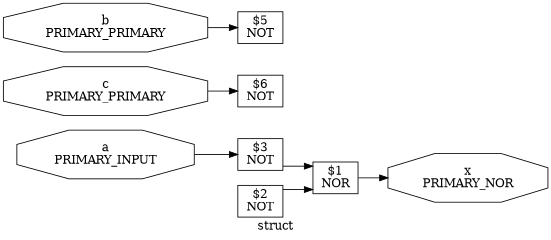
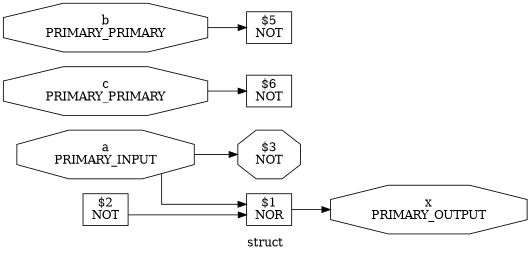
  digraph {
    label=struct
    rankdir=LR
    remincross=true
    splines=ortho
    node [shape=box]
    n1 [label="a\nPRIMARY_INPUT" shape=octagon]
    n2 [label="c\nPRIMARY_PRIMARY" shape=octagon]
    n3 [label="b\nPRIMARY_PRIMARY" shape=octagon]
-   n4 [label="x\nPRIMARY_NOR" shape=octagon]
-   n5 [label="$3\nNOT"]
+   n4 [label="x\nPRIMARY_OUTPUT" shape=octagon]
+   n5 [label="$3\nNOT" shape=octagon]
    n6 [label="$6\nNOT"]
    n7 [label="$5\nNOT"]
    n8 [label="$1\nNOR"]
    n9 [label="$2\nNOT"]
    subgraph sub_1 {
      rank=same
      n1
      n2
      n3
    }
    subgraph sub_2 {
      rank=same
      n4
    }
    n1 -> n5
    n2 -> n6
    n3 -> n7
-   n5 -> n8
+   n1 -> n8
    n8 -> n4
    n9 -> n8
  }
